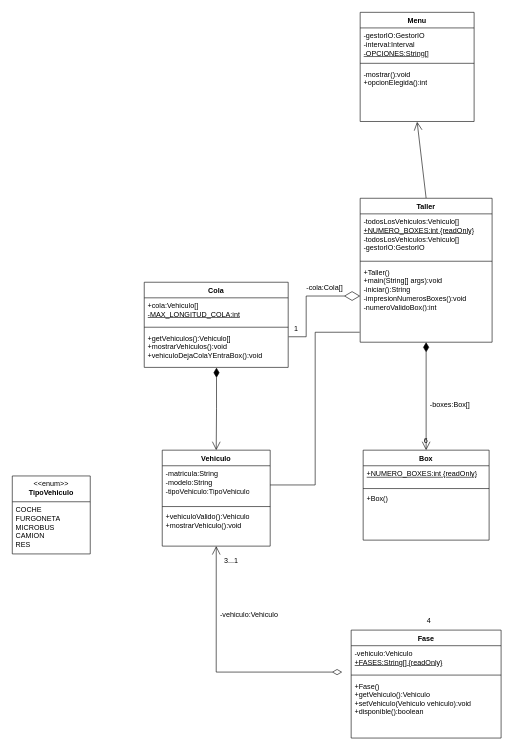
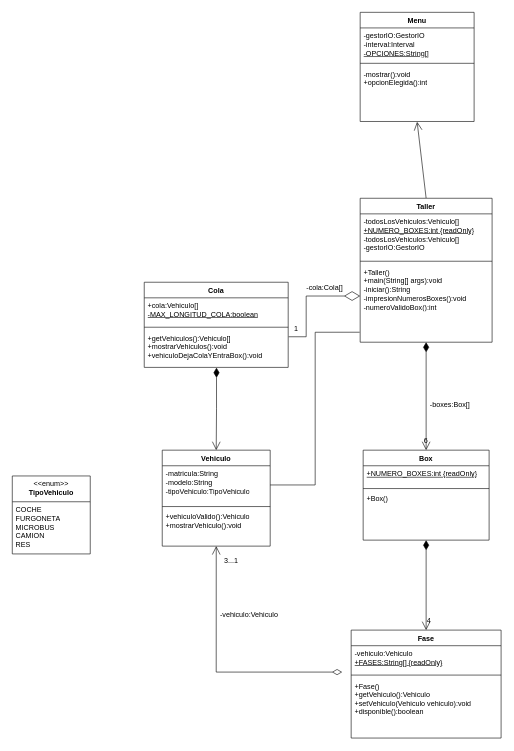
  <mxCell id="0" />
  <mxCell id="1" parent="0" />
  <mxCell id="2" value="&lt;span style=&quot;font-weight: normal;&quot;&gt;&amp;lt;&amp;lt;enum&amp;gt;&amp;gt;&lt;br&gt;&lt;/span&gt;TipoVehiculo" style="swimlane;fontStyle=1;align=center;verticalAlign=top;childLayout=stackLayout;horizontal=1;startSize=43;horizontalStack=0;resizeParent=1;resizeParentMax=0;resizeLast=0;collapsible=1;marginBottom=0;whiteSpace=wrap;html=1;" parent="1" vertex="1"><mxGeometry x="20" y="793" width="130" height="130" as="geometry"><mxRectangle x="50" y="190" width="110" height="40" as="alternateBounds" /></mxGeometry></mxCell>
  <mxCell id="3" value="COCHE&lt;br&gt;FURGONETA&lt;br&gt;MICROBUS&lt;br&gt;CAMION&lt;br&gt;RES" style="text;strokeColor=none;fillColor=none;align=left;verticalAlign=top;spacingLeft=4;spacingRight=4;overflow=hidden;rotatable=0;points=[[0,0.5],[1,0.5]];portConstraint=eastwest;whiteSpace=wrap;html=1;" parent="2" vertex="1"><mxGeometry y="43" width="130" height="87" as="geometry" /></mxCell>
  <mxCell id="4" value="Fase" style="swimlane;fontStyle=1;align=center;verticalAlign=top;childLayout=stackLayout;horizontal=1;startSize=26;horizontalStack=0;resizeParent=1;resizeParentMax=0;resizeLast=0;collapsible=1;marginBottom=0;whiteSpace=wrap;html=1;" parent="1" vertex="1"><mxGeometry x="585" y="1050" width="250" height="180" as="geometry" /></mxCell>
  <mxCell id="5" value="&lt;span style=&quot;border-color: var(--border-color);&quot;&gt;&lt;font style=&quot;&quot; face=&quot;Helvetica&quot;&gt;-vehiculo:Vehiculo&lt;br&gt;&lt;u&gt;+FASES:String[]&lt;/u&gt;&lt;/font&gt;&lt;/span&gt;&lt;u style=&quot;border-color: var(--border-color);&quot;&gt;&lt;code style=&quot;border-color: var(--border-color);&quot;&gt;&lt;font face=&quot;bYV2tNlRSzrgiPoBlCbC&quot;&gt;&amp;nbsp;&lt;/font&gt;&lt;font face=&quot;Helvetica&quot;&gt;{readOnly}&lt;/font&gt;&lt;br&gt;&lt;/code&gt;&lt;/u&gt;" style="text;strokeColor=none;fillColor=none;align=left;verticalAlign=top;spacingLeft=4;spacingRight=4;overflow=hidden;rotatable=0;points=[[0,0.5],[1,0.5]];portConstraint=eastwest;whiteSpace=wrap;html=1;" parent="4" vertex="1"><mxGeometry y="26" width="250" height="44" as="geometry" /></mxCell>
  <mxCell id="6" value="" style="line;strokeWidth=1;fillColor=none;align=left;verticalAlign=middle;spacingTop=-1;spacingLeft=3;spacingRight=3;rotatable=0;labelPosition=right;points=[];portConstraint=eastwest;strokeColor=inherit;" parent="4" vertex="1"><mxGeometry y="70" width="250" height="10" as="geometry" /></mxCell>
  <mxCell id="7" value="+Fase()&lt;br&gt;+getVehiculo():Vehiculo&lt;br&gt;+setVehiculo(Vehiculo vehiculo):void&lt;br&gt;+disponible():boolean" style="text;strokeColor=none;fillColor=none;align=left;verticalAlign=top;spacingLeft=4;spacingRight=4;overflow=hidden;rotatable=0;points=[[0,0.5],[1,0.5]];portConstraint=eastwest;whiteSpace=wrap;html=1;" parent="4" vertex="1"><mxGeometry y="80" width="250" height="100" as="geometry" /></mxCell>
+ <mxCell id="8" value="" style="endArrow=open;html=1;endSize=12;startArrow=diamondThin;startSize=14;startFill=1;edgeStyle=orthogonalEdgeStyle;align=left;verticalAlign=bottom;rounded=0;entryX=0.5;entryY=0;entryDx=0;entryDy=0;exitX=0.5;exitY=1;exitDx=0;exitDy=0;exitPerimeter=0;" parent="1" source="16" target="4" edge="1"><mxGeometry x="-1" y="3" relative="1" as="geometry"><mxPoint x="685" y="916" as="sourcePoint" /><mxPoint x="684" y="960" as="targetPoint" /></mxGeometry></mxCell>
  <mxCell id="9" value="Cola" style="swimlane;fontStyle=1;align=center;verticalAlign=top;childLayout=stackLayout;horizontal=1;startSize=26;horizontalStack=0;resizeParent=1;resizeParentMax=0;resizeLast=0;collapsible=1;marginBottom=0;whiteSpace=wrap;html=1;" parent="1" vertex="1"><mxGeometry x="240" y="470" width="240" height="142" as="geometry" /></mxCell>
- <mxCell id="10" value="+cola:Vehiculo[]&lt;u&gt;&lt;br&gt;-MAX_LONGITUD_COLA:int&lt;/u&gt;" style="text;strokeColor=none;fillColor=none;align=left;verticalAlign=top;spacingLeft=4;spacingRight=4;overflow=hidden;rotatable=0;points=[[0,0.5],[1,0.5]];portConstraint=eastwest;whiteSpace=wrap;html=1;" parent="9" vertex="1"><mxGeometry y="26" width="240" height="44" as="geometry" /></mxCell>
+ <mxCell id="10" value="+cola:Vehiculo[]&lt;u&gt;&lt;br&gt;-MAX_LONGITUD_COLA:boolean&lt;/u&gt;" style="text;strokeColor=none;fillColor=none;align=left;verticalAlign=top;spacingLeft=4;spacingRight=4;overflow=hidden;rotatable=0;points=[[0,0.5],[1,0.5]];portConstraint=eastwest;whiteSpace=wrap;html=1;" parent="9" vertex="1"><mxGeometry y="26" width="240" height="44" as="geometry" /></mxCell>
  <mxCell id="11" value="" style="line;strokeWidth=1;fillColor=none;align=left;verticalAlign=middle;spacingTop=-1;spacingLeft=3;spacingRight=3;rotatable=0;labelPosition=right;points=[];portConstraint=eastwest;strokeColor=inherit;" parent="9" vertex="1"><mxGeometry y="70" width="240" height="10" as="geometry" /></mxCell>
  <mxCell id="12" value="+getVehiculos():Vehiculo[]&lt;br&gt;+mostrarVehiculos():void&lt;br&gt;+vehiculoDejaColaYEntraBox():void" style="text;strokeColor=none;fillColor=none;align=left;verticalAlign=top;spacingLeft=4;spacingRight=4;overflow=hidden;rotatable=0;points=[[0,0.5],[1,0.5]];portConstraint=eastwest;whiteSpace=wrap;html=1;" parent="9" vertex="1"><mxGeometry y="80" width="240" height="62" as="geometry" /></mxCell>
  <mxCell id="13" value="Box" style="swimlane;fontStyle=1;align=center;verticalAlign=top;childLayout=stackLayout;horizontal=1;startSize=26;horizontalStack=0;resizeParent=1;resizeParentMax=0;resizeLast=0;collapsible=1;marginBottom=0;whiteSpace=wrap;html=1;" parent="1" vertex="1"><mxGeometry x="605" y="750" width="210" height="150" as="geometry" /></mxCell>
  <mxCell id="14" value="&lt;u&gt;+NUMERO_BOXES:int {readOnly}&lt;/u&gt;" style="text;strokeColor=none;fillColor=none;align=left;verticalAlign=top;spacingLeft=4;spacingRight=4;overflow=hidden;rotatable=0;points=[[0,0.5],[1,0.5]];portConstraint=eastwest;whiteSpace=wrap;html=1;" parent="13" vertex="1"><mxGeometry y="26" width="210" height="34" as="geometry" /></mxCell>
  <mxCell id="15" value="" style="line;strokeWidth=1;fillColor=none;align=left;verticalAlign=middle;spacingTop=-1;spacingLeft=3;spacingRight=3;rotatable=0;labelPosition=right;points=[];portConstraint=eastwest;strokeColor=inherit;" parent="13" vertex="1"><mxGeometry y="60" width="210" height="8" as="geometry" /></mxCell>
  <mxCell id="16" value="+Box()" style="text;strokeColor=none;fillColor=none;align=left;verticalAlign=top;spacingLeft=4;spacingRight=4;overflow=hidden;rotatable=0;points=[[0,0.5],[1,0.5]];portConstraint=eastwest;whiteSpace=wrap;html=1;" parent="13" vertex="1"><mxGeometry y="68" width="210" height="82" as="geometry" /></mxCell>
  <mxCell id="17" value="Vehiculo" style="swimlane;fontStyle=1;align=center;verticalAlign=top;childLayout=stackLayout;horizontal=1;startSize=26;horizontalStack=0;resizeParent=1;resizeParentMax=0;resizeLast=0;collapsible=1;marginBottom=0;whiteSpace=wrap;html=1;" parent="1" vertex="1"><mxGeometry x="270" y="750" width="180" height="160" as="geometry" /></mxCell>
  <mxCell id="18" value="-matricula:String&lt;br&gt;-modelo:String&lt;br&gt;-tipoVehiculo:TipoVehiculo" style="text;strokeColor=none;fillColor=none;align=left;verticalAlign=top;spacingLeft=4;spacingRight=4;overflow=hidden;rotatable=0;points=[[0,0.5],[1,0.5]];portConstraint=eastwest;whiteSpace=wrap;html=1;" parent="17" vertex="1"><mxGeometry y="26" width="180" height="64" as="geometry" /></mxCell>
  <mxCell id="19" value="" style="line;strokeWidth=1;fillColor=none;align=left;verticalAlign=middle;spacingTop=-1;spacingLeft=3;spacingRight=3;rotatable=0;labelPosition=right;points=[];portConstraint=eastwest;strokeColor=inherit;" parent="17" vertex="1"><mxGeometry y="90" width="180" height="8" as="geometry" /></mxCell>
  <mxCell id="20" value="+vehiculoValido():Vehiculo&lt;br&gt;+mostrarVehiculo():void" style="text;strokeColor=none;fillColor=none;align=left;verticalAlign=top;spacingLeft=4;spacingRight=4;overflow=hidden;rotatable=0;points=[[0,0.5],[1,0.5]];portConstraint=eastwest;whiteSpace=wrap;html=1;" parent="17" vertex="1"><mxGeometry y="98" width="180" height="62" as="geometry" /></mxCell>
  <mxCell id="21" value="" style="endArrow=open;html=1;endSize=12;startArrow=diamondThin;startSize=14;startFill=1;edgeStyle=orthogonalEdgeStyle;align=left;verticalAlign=bottom;rounded=0;entryX=0.5;entryY=0;entryDx=0;entryDy=0;exitX=0.502;exitY=1.006;exitDx=0;exitDy=0;exitPerimeter=0;" parent="1" source="12" target="17" edge="1"><mxGeometry x="-1" y="3" relative="1" as="geometry"><mxPoint x="360" y="650" as="sourcePoint" /><mxPoint x="360" y="780" as="targetPoint" /></mxGeometry></mxCell>
  <mxCell id="22" value="" style="endArrow=open;html=1;endSize=12;startArrow=diamondThin;startSize=14;startFill=1;edgeStyle=orthogonalEdgeStyle;align=left;verticalAlign=bottom;rounded=0;entryX=0.5;entryY=0;entryDx=0;entryDy=0;exitX=0.5;exitY=1;exitDx=0;exitDy=0;exitPerimeter=0;" parent="1" target="13" edge="1" source="39"><mxGeometry x="-1" y="3" relative="1" as="geometry"><mxPoint x="695" y="570" as="sourcePoint" /><mxPoint x="685" y="750" as="targetPoint" /></mxGeometry></mxCell>
  <mxCell id="23" value="" style="endArrow=open;html=1;endSize=12;startArrow=diamondThin;startSize=14;startFill=0;edgeStyle=orthogonalEdgeStyle;align=left;verticalAlign=bottom;rounded=0;entryX=0.508;entryY=1.019;entryDx=0;entryDy=0;entryPerimeter=0;" parent="1" edge="1"><mxGeometry x="-1" y="3" relative="1" as="geometry"><mxPoint x="570" y="1120" as="sourcePoint" /><mxPoint x="360.04" y="909.998" as="targetPoint" /><Array as="points"><mxPoint x="359.6" y="1120.82" /></Array></mxGeometry></mxCell>
  <mxCell id="24" value="-boxes:Box[]" style="text;html=1;strokeColor=none;fillColor=none;align=center;verticalAlign=middle;whiteSpace=wrap;rounded=0;" parent="1" vertex="1"><mxGeometry x="715" y="660" width="70" height="30" as="geometry" /></mxCell>
  <mxCell id="25" value="6" style="text;html=1;strokeColor=none;fillColor=none;align=center;verticalAlign=middle;whiteSpace=wrap;rounded=0;" parent="1" vertex="1"><mxGeometry x="700" y="720" width="20" height="30" as="geometry" /></mxCell>
  <mxCell id="26" value="-vehiculo:Vehiculo" style="text;html=1;strokeColor=none;fillColor=none;align=center;verticalAlign=middle;whiteSpace=wrap;rounded=0;" parent="1" vertex="1"><mxGeometry x="360" y="1010" width="110" height="30" as="geometry" /></mxCell>
  <mxCell id="27" value="3...1" style="text;html=1;strokeColor=none;fillColor=none;align=center;verticalAlign=middle;whiteSpace=wrap;rounded=0;" parent="1" vertex="1"><mxGeometry x="370" y="920" width="30" height="29" as="geometry" /></mxCell>
  <mxCell id="28" value="4" style="text;html=1;strokeColor=none;fillColor=none;align=center;verticalAlign=middle;whiteSpace=wrap;rounded=0;" parent="1" vertex="1"><mxGeometry x="680" y="1020" width="70" height="30" as="geometry" /></mxCell>
  <mxCell id="29" value="Menu" style="swimlane;fontStyle=1;align=center;verticalAlign=top;childLayout=stackLayout;horizontal=1;startSize=26;horizontalStack=0;resizeParent=1;resizeParentMax=0;resizeLast=0;collapsible=1;marginBottom=0;whiteSpace=wrap;html=1;" parent="1" vertex="1"><mxGeometry x="600" y="20" width="190" height="182" as="geometry" /></mxCell>
  <mxCell id="30" value="-gestorIO:GestorIO&lt;br&gt;-interval:Interval&lt;br&gt;&lt;u&gt;-OPCIONES:String[]&lt;/u&gt;" style="text;strokeColor=none;fillColor=none;align=left;verticalAlign=top;spacingLeft=4;spacingRight=4;overflow=hidden;rotatable=0;points=[[0,0.5],[1,0.5]];portConstraint=eastwest;whiteSpace=wrap;html=1;" parent="29" vertex="1"><mxGeometry y="26" width="190" height="54" as="geometry" /></mxCell>
  <mxCell id="31" value="" style="line;strokeWidth=1;fillColor=none;align=left;verticalAlign=middle;spacingTop=-1;spacingLeft=3;spacingRight=3;rotatable=0;labelPosition=right;points=[];portConstraint=eastwest;strokeColor=inherit;" parent="29" vertex="1"><mxGeometry y="80" width="190" height="10" as="geometry" /></mxCell>
  <mxCell id="32" value="-mostrar():void&lt;br&gt;+opcionElegida():int" style="text;strokeColor=none;fillColor=none;align=left;verticalAlign=top;spacingLeft=4;spacingRight=4;overflow=hidden;rotatable=0;points=[[0,0.5],[1,0.5]];portConstraint=eastwest;whiteSpace=wrap;html=1;" parent="29" vertex="1"><mxGeometry y="90" width="190" height="92" as="geometry" /></mxCell>
  <mxCell id="33" value="" style="endArrow=open;endFill=1;endSize=12;html=1;rounded=0;exitX=0.5;exitY=0;exitDx=0;exitDy=0;entryX=0.5;entryY=1.006;entryDx=0;entryDy=0;entryPerimeter=0;" parent="1" source="36" target="32" edge="1"><mxGeometry width="160" relative="1" as="geometry"><mxPoint x="695" y="420" as="sourcePoint" /><mxPoint x="630" y="351" as="targetPoint" /></mxGeometry></mxCell>
  <mxCell id="34" value="-cola:Cola[]" style="text;html=1;strokeColor=none;fillColor=none;align=center;verticalAlign=middle;whiteSpace=wrap;rounded=0;" parent="1" vertex="1"><mxGeometry x="506" y="465" width="70" height="30" as="geometry" /></mxCell>
  <mxCell id="35" value="1" style="text;html=1;strokeColor=none;fillColor=none;align=center;verticalAlign=middle;whiteSpace=wrap;rounded=0;" parent="1" vertex="1"><mxGeometry x="483" y="532" width="21" height="30" as="geometry" /></mxCell>
  <mxCell id="36" value="Taller" style="swimlane;fontStyle=1;align=center;verticalAlign=top;childLayout=stackLayout;horizontal=1;startSize=26;horizontalStack=0;resizeParent=1;resizeParentMax=0;resizeLast=0;collapsible=1;marginBottom=0;whiteSpace=wrap;html=1;" parent="1" vertex="1"><mxGeometry x="600" y="330" width="220" height="240" as="geometry" /></mxCell>
  <mxCell id="37" value="-todosLosVehiculos:Vehiculo[]&lt;br&gt;&lt;u&gt;+NUMERO_BOXES:int&lt;/u&gt;&lt;span style=&quot;border-color: var(--border-color);&quot;&gt;&lt;u&gt;&amp;nbsp;{readOnly}&lt;/u&gt;&lt;br&gt;-todosLosVehiculos:Vehiculo[]&lt;br&gt;-gestorIO:GestorIO&lt;br&gt;&lt;/span&gt;" style="text;strokeColor=none;fillColor=none;align=left;verticalAlign=top;spacingLeft=4;spacingRight=4;overflow=hidden;rotatable=0;points=[[0,0.5],[1,0.5]];portConstraint=eastwest;whiteSpace=wrap;html=1;" parent="36" vertex="1"><mxGeometry y="26" width="220" height="74" as="geometry" /></mxCell>
  <mxCell id="38" value="" style="line;strokeWidth=1;fillColor=none;align=left;verticalAlign=middle;spacingTop=-1;spacingLeft=3;spacingRight=3;rotatable=0;labelPosition=right;points=[];portConstraint=eastwest;strokeColor=inherit;" parent="36" vertex="1"><mxGeometry y="100" width="220" height="10" as="geometry" /></mxCell>
  <mxCell id="39" value="+Taller()&lt;br style=&quot;border-color: var(--border-color);&quot;&gt;+main(String[] args):void&lt;br style=&quot;border-color: var(--border-color);&quot;&gt;-iniciar():String&lt;br&gt;-impresionNumerosBoxes():void&lt;br&gt;-numeroValidoBox():int" style="text;strokeColor=none;fillColor=none;align=left;verticalAlign=top;spacingLeft=4;spacingRight=4;overflow=hidden;rotatable=0;points=[[0,0.5],[1,0.5]];portConstraint=eastwest;whiteSpace=wrap;html=1;" parent="36" vertex="1"><mxGeometry y="110" width="220" height="130" as="geometry" /></mxCell>
  <mxCell id="40" value="" style="endArrow=diamondThin;endFill=0;endSize=24;html=1;rounded=0;edgeStyle=orthogonalEdgeStyle;exitX=1.003;exitY=0.176;exitDx=0;exitDy=0;exitPerimeter=0;" parent="1" source="12" target="39" edge="1"><mxGeometry width="160" relative="1" as="geometry"><mxPoint x="420" y="450" as="sourcePoint" /><mxPoint x="580" y="450" as="targetPoint" /><Array as="points"><mxPoint x="510" y="561" /><mxPoint x="510" y="493" /></Array></mxGeometry></mxCell>
  <mxCell id="41" style="edgeStyle=orthogonalEdgeStyle;rounded=0;orthogonalLoop=1;jettySize=auto;html=1;exitX=1;exitY=0.5;exitDx=0;exitDy=0;entryX=-0.004;entryY=0.872;entryDx=0;entryDy=0;entryPerimeter=0;endArrow=none;endFill=0;" edge="1" parent="1" source="18" target="39"><mxGeometry relative="1" as="geometry" /></mxCell>
